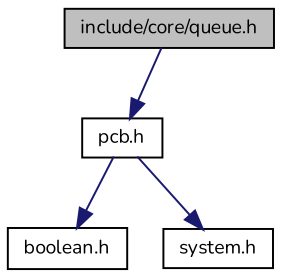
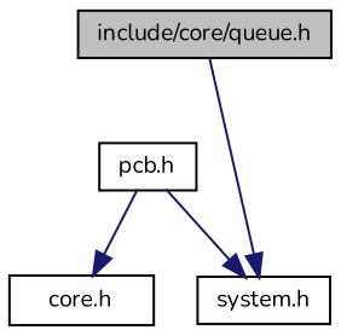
  digraph {
    fontname=Nunito
    node [color=black fillcolor=white fontname=Nunito fontsize=10 shape=record style=filled]
    edge [color=midnightblue fontname=Nunito fontsize=10 labelfontname=Helvetica labelfontsize=10 style=solid]
    n1 [fillcolor=grey75 fontcolor=black height=0.2 label="include/core/queue.h" width=0.4]
    n2 [height=0.2 label="pcb.h" width=0.4]
-   n3 [height=0.2 label="boolean.h" width=0.4]
+   n3 [height=0.2 label="core.h" width=0.4]
    n4 [height=0.2 label="system.h" width=0.4]
-   n1 -> n2
+   n1 -> n4
    n2 -> n3
    n2 -> n4
  }
